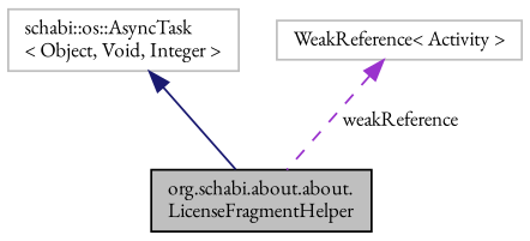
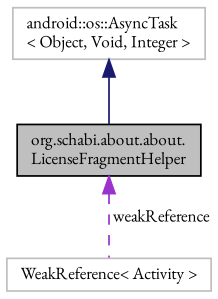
  digraph {
    fontname="EB Garamond"
    node [color=grey75 fillcolor=white fontname="EB Garamond" fontsize=10 shape=record style=filled]
    edge [dir=back fontname="EB Garamond" fontsize=10 labelfontname=Helvetica labelfontsize=10]
    n1 [color=black fillcolor=grey75 fontcolor=black height=0.2 label="org.schabi.about.about.\lLicenseFragmentHelper" width=0.4]
-   n2 [height=0.2 label="schabi::os::AsyncTask\l\< Object, Void, Integer \>" width=0.4]
+   n2 [height=0.2 label="android::os::AsyncTask\l\< Object, Void, Integer \>" width=0.4]
    n3 [height=0.2 label="WeakReference\< Activity \>" width=0.4]
    n2 -> n1 [color=midnightblue style=solid]
-   n3 -> n1 [color=darkorchid3 label=" weakReference" style=dashed]
+   n1 -> n3 [color=darkorchid3 label=" weakReference" style=dashed]
  }
